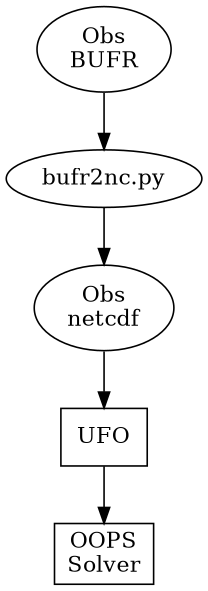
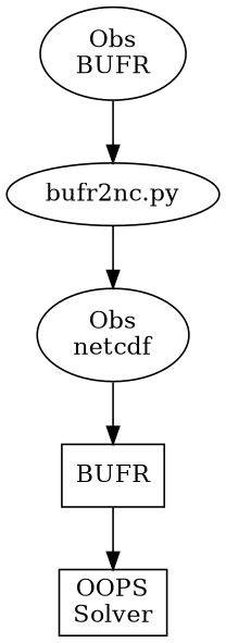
  digraph {
    node [shape=ellipse]
    n1 [label="Obs\nBUFR"]
    n2 [label="bufr2nc.py"]
    n3 [label="Obs\nnetcdf"]
-   n4 [label=UFO shape=box]
+   n4 [label=BUFR shape=box]
    n5 [label="OOPS\nSolver" shape=box]
    n1 -> n2
    n2 -> n3
    n3 -> n4
    n4 -> n5
  }
